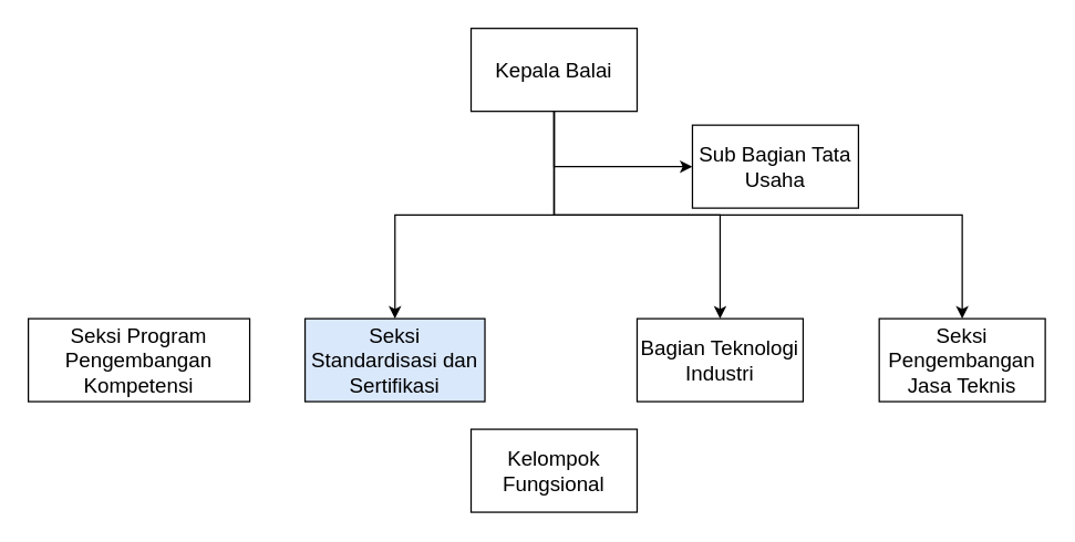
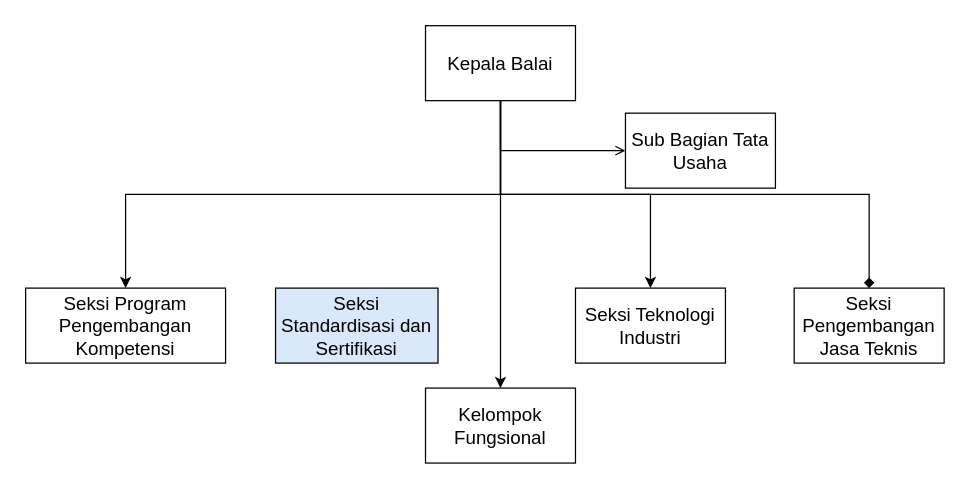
  <mxCell id="0" />
  <mxCell id="1" parent="0" />
- <mxCell id="2" style="edgeStyle=orthogonalEdgeStyle;rounded=0;orthogonalLoop=1;jettySize=auto;html=1;exitX=0.5;exitY=1;exitDx=0;exitDy=0;entryX=0;entryY=0.5;entryDx=0;entryDy=0;" edge="1" parent="1" source="8" target="9"><mxGeometry relative="1" as="geometry" /></mxCell>
- <mxCell id="4" style="edgeStyle=orthogonalEdgeStyle;rounded=0;orthogonalLoop=1;jettySize=auto;html=1;exitX=0.5;exitY=1;exitDx=0;exitDy=0;entryX=0.5;entryY=0;entryDx=0;entryDy=0;" edge="1" parent="1" source="8" target="11"><mxGeometry relative="1" as="geometry" /></mxCell>
+ <mxCell id="2" style="edgeStyle=orthogonalEdgeStyle;rounded=0;orthogonalLoop=1;jettySize=auto;html=1;exitX=0.5;exitY=1;exitDx=0;exitDy=0;entryX=0;entryY=0.5;entryDx=0;entryDy=0;endArrow=open;" edge="1" parent="1" source="8" target="9"><mxGeometry relative="1" as="geometry" /></mxCell>
+ <mxCell id="3" style="edgeStyle=orthogonalEdgeStyle;rounded=0;orthogonalLoop=1;jettySize=auto;html=1;exitX=0.5;exitY=1;exitDx=0;exitDy=0;entryX=0.5;entryY=0;entryDx=0;entryDy=0;" edge="1" parent="1" source="8" target="10"><mxGeometry relative="1" as="geometry" /></mxCell>
+ <mxCell id="5" style="edgeStyle=orthogonalEdgeStyle;rounded=0;orthogonalLoop=1;jettySize=auto;html=1;exitX=0.5;exitY=1;exitDx=0;exitDy=0;entryX=0.5;entryY=0;entryDx=0;entryDy=0;" edge="1" parent="1" source="8" target="14"><mxGeometry relative="1" as="geometry" /></mxCell>
  <mxCell id="6" style="edgeStyle=orthogonalEdgeStyle;rounded=0;orthogonalLoop=1;jettySize=auto;html=1;exitX=0.5;exitY=1;exitDx=0;exitDy=0;" edge="1" parent="1" source="8" target="12"><mxGeometry relative="1" as="geometry" /></mxCell>
- <mxCell id="7" style="edgeStyle=orthogonalEdgeStyle;rounded=0;orthogonalLoop=1;jettySize=auto;html=1;exitX=0.5;exitY=1;exitDx=0;exitDy=0;entryX=0.5;entryY=0;entryDx=0;entryDy=0;" edge="1" parent="1" source="8" target="13"><mxGeometry relative="1" as="geometry" /></mxCell>
+ <mxCell id="7" style="edgeStyle=orthogonalEdgeStyle;rounded=0;orthogonalLoop=1;jettySize=auto;html=1;exitX=0.5;exitY=1;exitDx=0;exitDy=0;entryX=0.5;entryY=0;entryDx=0;entryDy=0;endArrow=diamond;" edge="1" parent="1" source="8" target="13"><mxGeometry relative="1" as="geometry" /></mxCell>
  <mxCell id="8" value="&lt;font style=&quot;font-size: 15px&quot;&gt;Kepala Balai&lt;/font&gt;" style="rounded=0;whiteSpace=wrap;html=1;" vertex="1" parent="1"><mxGeometry x="340" y="20" width="120" height="60" as="geometry" /></mxCell>
  <mxCell id="9" value="&lt;font style=&quot;font-size: 15px&quot;&gt;Sub Bagian Tata Usaha&lt;/font&gt;" style="rounded=0;whiteSpace=wrap;html=1;" vertex="1" parent="1"><mxGeometry x="500" y="90" width="120" height="60" as="geometry" /></mxCell>
  <mxCell id="10" value="&lt;font style=&quot;font-size: 15px&quot;&gt;Seksi Program Pengembangan Kompetensi&lt;/font&gt;" style="rounded=0;whiteSpace=wrap;html=1;" vertex="1" parent="1"><mxGeometry x="20" y="230" width="160" height="60" as="geometry" /></mxCell>
  <mxCell id="11" value="&lt;font style=&quot;font-size: 15px&quot;&gt;Seksi Standardisasi dan Sertifikasi&lt;/font&gt;" style="rounded=0;whiteSpace=wrap;html=1;fillColor=#dae8fc;" vertex="1" parent="1"><mxGeometry x="220" y="230" width="130" height="60" as="geometry" /></mxCell>
- <mxCell id="12" value="&lt;font style=&quot;font-size: 15px&quot;&gt;Bagian Teknologi Industri&lt;/font&gt;" style="rounded=0;whiteSpace=wrap;html=1;" vertex="1" parent="1"><mxGeometry x="460" y="230" width="120" height="60" as="geometry" /></mxCell>
+ <mxCell id="12" value="&lt;font style=&quot;font-size: 15px&quot;&gt;Seksi Teknologi Industri&lt;/font&gt;" style="rounded=0;whiteSpace=wrap;html=1;" vertex="1" parent="1"><mxGeometry x="460" y="230" width="120" height="60" as="geometry" /></mxCell>
  <mxCell id="13" value="&lt;font style=&quot;font-size: 15px&quot;&gt;Seksi Pengembangan Jasa Teknis&lt;/font&gt;" style="rounded=0;whiteSpace=wrap;html=1;" vertex="1" parent="1"><mxGeometry x="635" y="230" width="120" height="60" as="geometry" /></mxCell>
  <mxCell id="14" value="&lt;font style=&quot;font-size: 15px&quot;&gt;Kelompok Fungsional&lt;/font&gt;" style="rounded=0;whiteSpace=wrap;html=1;" vertex="1" parent="1"><mxGeometry x="340" y="310" width="120" height="60" as="geometry" /></mxCell>
